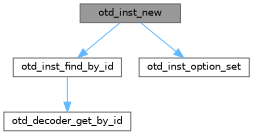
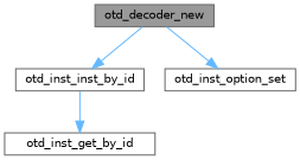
  digraph {
    rankdir=TB
    node [color=grey40 fillcolor=white fontname=Helvetica fontsize=10 shape=box style=filled]
    edge [color=steelblue1 fontname=Helvetica fontsize=10 labelfontname=Helvetica labelfontsize=10 style=solid]
-   n1 [color=gray40 fillcolor=grey60 fontcolor=black height=0.2 label=otd_inst_new width=0.4]
-   n2 [height=0.2 label=otd_inst_find_by_id width=0.4]
+   n1 [color=gray40 fillcolor=grey60 fontcolor=black height=0.2 label=otd_decoder_new width=0.4]
+   n2 [height=0.2 label=otd_inst_inst_by_id width=0.4]
    n3 [height=0.2 label=otd_inst_option_set width=0.4]
-   n4 [height=0.2 label=otd_decoder_get_by_id width=0.4]
+   n4 [height=0.2 label=otd_inst_get_by_id width=0.4]
    n1 -> n2
    n1 -> n3
    n2 -> n4
  }
